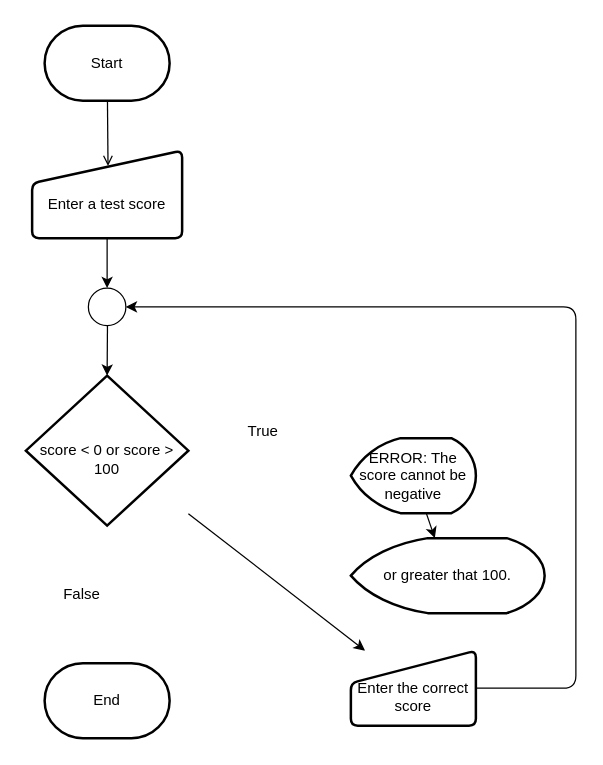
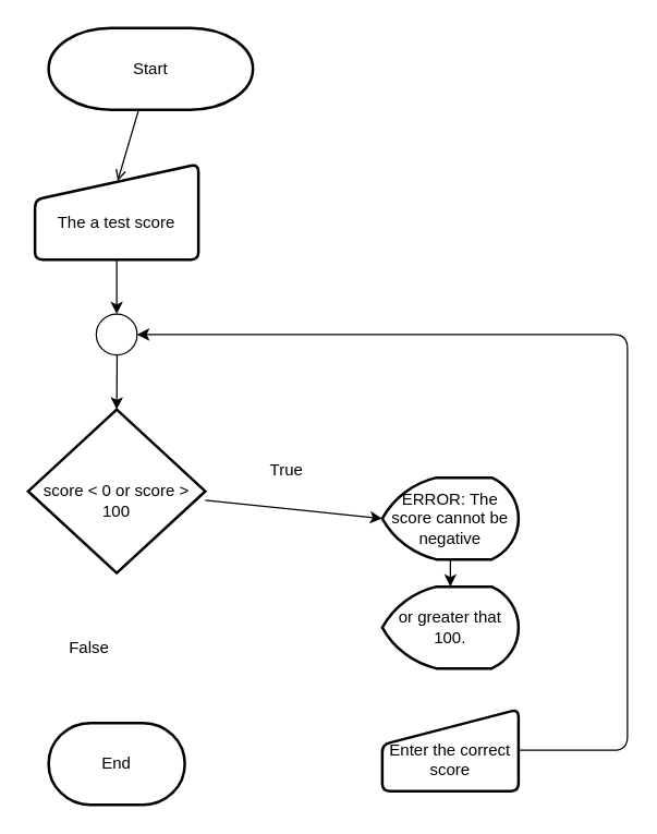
  <mxCell id="0" />
  <mxCell id="1" parent="0" />
  <mxCell id="2" value="" style="edgeStyle=none;html=1;labelBackgroundColor=none;entryX=0.506;entryY=0.175;entryDx=0;entryDy=0;entryPerimeter=0;endArrow=open;" edge="1" parent="1" source="3" target="5"><mxGeometry relative="1" as="geometry" /></mxCell>
- <mxCell id="3" value="Start" style="strokeWidth=2;html=1;shape=mxgraph.flowchart.terminator;whiteSpace=wrap;labelBackgroundColor=none;" vertex="1" parent="1"><mxGeometry x="35" y="20" width="100" height="60" as="geometry" /></mxCell>
+ <mxCell id="3" value="Start" style="strokeWidth=2;html=1;shape=mxgraph.flowchart.terminator;whiteSpace=wrap;labelBackgroundColor=none;" vertex="1" parent="1"><mxGeometry x="35" y="20" width="150" height="60" as="geometry" /></mxCell>
  <mxCell id="4" value="" style="edgeStyle=none;html=1;labelBackgroundColor=none;" edge="1" parent="1" source="5" target="9"><mxGeometry relative="1" as="geometry" /></mxCell>
- <mxCell id="5" value="&lt;br&gt;Enter a test score" style="html=1;strokeWidth=2;shape=manualInput;whiteSpace=wrap;rounded=1;size=26;arcSize=11;labelBackgroundColor=none;" vertex="1" parent="1"><mxGeometry x="25" y="120" width="120" height="70" as="geometry" /></mxCell>
- <mxCell id="6" style="edgeStyle=none;html=1;labelBackgroundColor=none;" edge="1" parent="1" source="7" target="12"><mxGeometry relative="1" as="geometry" /></mxCell>
+ <mxCell id="5" value="&lt;br&gt;The a test score" style="html=1;strokeWidth=2;shape=manualInput;whiteSpace=wrap;rounded=1;size=26;arcSize=11;labelBackgroundColor=none;" vertex="1" parent="1"><mxGeometry x="25" y="120" width="120" height="70" as="geometry" /></mxCell>
+ <mxCell id="6" style="edgeStyle=none;html=1;entryX=0;entryY=0.5;entryDx=0;entryDy=0;entryPerimeter=0;labelBackgroundColor=none;" edge="1" parent="1" source="7" target="18"><mxGeometry relative="1" as="geometry" /></mxCell>
  <mxCell id="7" value="&lt;br&gt;score &amp;lt; 0 or score &amp;gt; 100" style="strokeWidth=2;html=1;shape=mxgraph.flowchart.decision;whiteSpace=wrap;labelBackgroundColor=none;" vertex="1" parent="1"><mxGeometry x="20" y="300" width="130" height="120" as="geometry" /></mxCell>
  <mxCell id="8" value="" style="edgeStyle=none;html=1;labelBackgroundColor=none;" edge="1" parent="1" source="9" target="7"><mxGeometry relative="1" as="geometry" /></mxCell>
  <mxCell id="9" value="" style="ellipse;whiteSpace=wrap;html=1;aspect=fixed;labelBackgroundColor=none;" vertex="1" parent="1"><mxGeometry x="70" y="230" width="30" height="30" as="geometry" /></mxCell>
  <mxCell id="10" style="edgeStyle=none;html=1;entryX=1;entryY=0.5;entryDx=0;entryDy=0;labelBackgroundColor=none;" edge="1" parent="1" source="12" target="9"><mxGeometry relative="1" as="geometry"><Array as="points"><mxPoint x="460" y="550" /><mxPoint x="460" y="245" /></Array></mxGeometry></mxCell>
  <mxCell id="11" style="edgeStyle=none;html=1;labelBackgroundColor=none;" edge="1" parent="1" source="12"><mxGeometry relative="1" as="geometry"><mxPoint x="330" y="520" as="targetPoint" /></mxGeometry></mxCell>
  <mxCell id="12" value="&lt;br&gt;Enter the correct score" style="html=1;strokeWidth=2;shape=manualInput;whiteSpace=wrap;rounded=1;size=26;arcSize=11;labelBackgroundColor=none;" vertex="1" parent="1"><mxGeometry x="280" y="520" width="100" height="60" as="geometry" /></mxCell>
  <mxCell id="13" value="End" style="strokeWidth=2;html=1;shape=mxgraph.flowchart.terminator;whiteSpace=wrap;labelBackgroundColor=none;" vertex="1" parent="1"><mxGeometry x="35" y="530" width="100" height="60" as="geometry" /></mxCell>
  <mxCell id="14" value="False" style="text;html=1;strokeColor=none;fillColor=none;align=center;verticalAlign=middle;whiteSpace=wrap;rounded=0;labelBackgroundColor=none;" vertex="1" parent="1"><mxGeometry x="35" y="460" width="60" height="30" as="geometry" /></mxCell>
  <mxCell id="15" value="True" style="text;html=1;strokeColor=none;fillColor=none;align=center;verticalAlign=middle;whiteSpace=wrap;rounded=0;labelBackgroundColor=none;" vertex="1" parent="1"><mxGeometry x="180" y="330" width="60" height="30" as="geometry" /></mxCell>
- <mxCell id="16" value="or greater that 100." style="strokeWidth=2;html=1;shape=mxgraph.flowchart.display;whiteSpace=wrap;labelBackgroundColor=none;" vertex="1" parent="1"><mxGeometry x="280" y="430" width="155" height="60" as="geometry" /></mxCell>
+ <mxCell id="16" value="or greater that 100." style="strokeWidth=2;html=1;shape=mxgraph.flowchart.display;whiteSpace=wrap;labelBackgroundColor=none;" vertex="1" parent="1"><mxGeometry x="280" y="430" width="100" height="60" as="geometry" /></mxCell>
  <mxCell id="17" value="" style="edgeStyle=none;html=1;labelBackgroundColor=none;" edge="1" parent="1" source="18" target="16"><mxGeometry relative="1" as="geometry" /></mxCell>
  <mxCell id="18" value="ERROR: The score cannot be negative" style="strokeWidth=2;html=1;shape=mxgraph.flowchart.display;whiteSpace=wrap;labelBackgroundColor=none;" vertex="1" parent="1"><mxGeometry x="280" y="350" width="100" height="60" as="geometry" /></mxCell>
